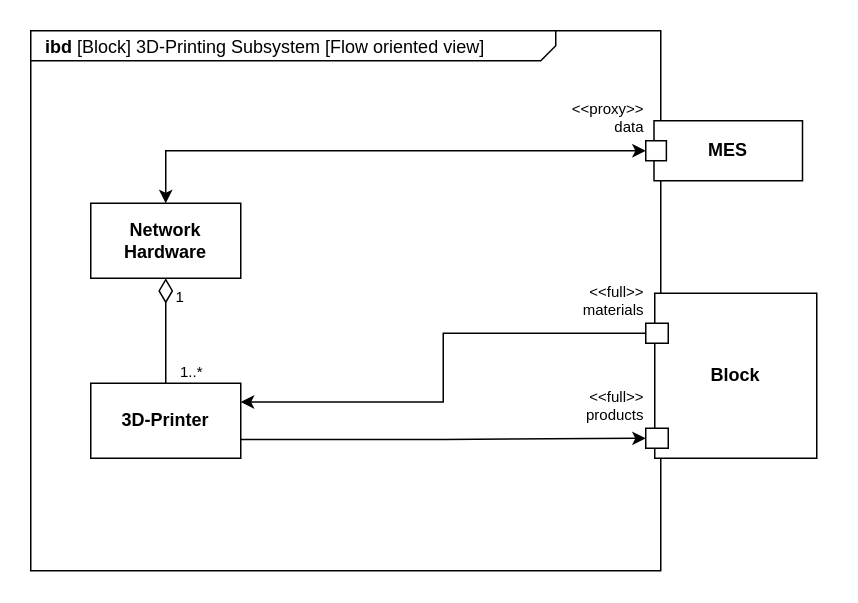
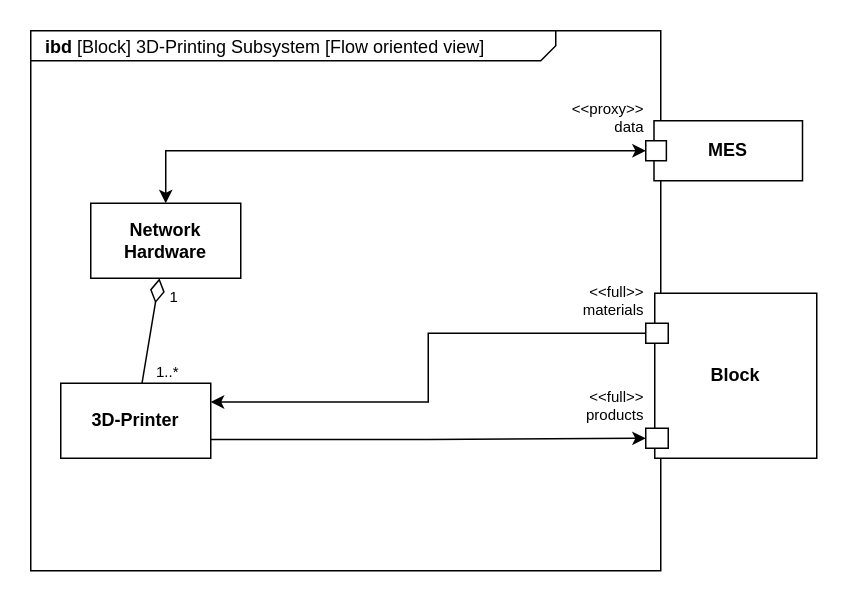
  <mxCell id="0" />
  <mxCell id="1" parent="0" />
  <mxCell id="2" value="&lt;p style=&quot;margin:0px;margin-top:4px;margin-left:10px;text-align:left;&quot;&gt;&lt;b&gt;ibd&lt;/b&gt; [Block] 3D-Printing Subsystem [Flow oriented view]&lt;br&gt;&lt;/p&gt;" style="html=1;shape=mxgraph.sysml.package;labelX=350;align=left;spacingLeft=10;overflow=fill;recursiveResize=0;" parent="1" vertex="1"><mxGeometry x="20" y="20" width="420" height="360" as="geometry" /></mxCell>
  <mxCell id="3" value="Network Hardware" style="strokeColor=inherit;fillColor=inherit;gradientColor=inherit;shape=rect;fontStyle=1;html=1;whiteSpace=wrap;align=center;" parent="2" vertex="1"><mxGeometry x="40" y="115" width="100" height="50" as="geometry" /></mxCell>
- <mxCell id="4" value="3D-Printer" style="strokeColor=inherit;fillColor=inherit;gradientColor=inherit;shape=rect;fontStyle=1;html=1;whiteSpace=wrap;align=center;" parent="2" vertex="1"><mxGeometry x="40" y="235" width="100" height="50" as="geometry" /></mxCell>
+ <mxCell id="4" value="3D-Printer" style="strokeColor=inherit;fillColor=inherit;gradientColor=inherit;shape=rect;fontStyle=1;html=1;whiteSpace=wrap;align=center;" parent="2" vertex="1"><mxGeometry x="20" y="235" width="100" height="50" as="geometry" /></mxCell>
  <mxCell id="5" value="" style="strokeColor=inherit;fillColor=inherit;gradientColor=inherit;align=right;html=1;verticalAlign=bottom;endArrow=none;startArrow=diamondThin;startSize=14;startFill=0;edgeStyle=none;endFill=0;labelBackgroundColor=none;rounded=0;" parent="2" source="3" target="4" edge="1"><mxGeometry x="1" relative="1" as="geometry" /></mxCell>
  <mxCell id="6" value="1" style="resizable=0;html=1;align=left;verticalAlign=top;labelBackgroundColor=none;fontSize=10" parent="5" connectable="0" vertex="1"><mxGeometry x="-1" relative="1" as="geometry"><mxPoint x="5" as="offset" /></mxGeometry></mxCell>
  <mxCell id="7" value="1..*" style="resizable=0;html=1;align=right;verticalAlign=top;labelBackgroundColor=none;fontSize=10" parent="5" connectable="0" vertex="1"><mxGeometry x="1" relative="1" as="geometry"><mxPoint x="25" y="-20" as="offset" /></mxGeometry></mxCell>
  <mxCell id="8" value="MES" style="html=1;shape=mxgraph.sysml.port1;fontStyle=1;whiteSpace=wrap;align=center;" parent="1" vertex="1"><mxGeometry x="430" y="80" width="110" height="40" as="geometry" /></mxCell>
  <mxCell id="9" value="&lt;div&gt;&amp;lt;&amp;lt;proxy&amp;gt;&amp;gt;&lt;/div&gt;&lt;div&gt;data&lt;/div&gt;" style="strokeColor=inherit;fillColor=inherit;gradientColor=inherit;shape=rect;points=[[0,0.5,0]];html=1;resizable=1;align=right;verticalAlign=bottom;labelPosition=left;verticalLabelPosition=top;labelBackgroundColor=none;fontSize=10;part=1;" parent="8" vertex="1"><mxGeometry y="13.333" width="13.75" height="13.333" as="geometry" /></mxCell>
  <mxCell id="10" style="edgeStyle=orthogonalEdgeStyle;rounded=0;orthogonalLoop=1;jettySize=auto;html=1;exitX=0;exitY=0.5;exitDx=0;exitDy=0;exitPerimeter=0;entryX=0.5;entryY=0;entryDx=0;entryDy=0;startArrow=classic;startFill=1;" parent="1" source="9" target="3" edge="1"><mxGeometry relative="1" as="geometry" /></mxCell>
  <mxCell id="11" value="&lt;div&gt;&lt;span style=&quot;background-color: initial;&quot;&gt;Block&lt;/span&gt;&lt;/div&gt;" style="html=1;shape=mxgraph.sysml.port1;fontStyle=1;whiteSpace=wrap;align=center;" parent="1" vertex="1"><mxGeometry x="430" y="195" width="120" height="110" as="geometry" /></mxCell>
  <mxCell id="12" value="&amp;lt;&amp;lt;full&amp;gt;&amp;gt;&lt;br&gt;materials" style="strokeColor=inherit;fillColor=inherit;gradientColor=inherit;shape=rect;points=[[0,0.5,0]];html=1;resizable=1;align=right;verticalAlign=bottom;labelPosition=left;verticalLabelPosition=top;labelBackgroundColor=none;fontSize=10;paart=1;" parent="11" vertex="1"><mxGeometry y="20" width="15" height="13.33" as="geometry" /></mxCell>
  <mxCell id="13" value="&amp;lt;&amp;lt;full&amp;gt;&amp;gt;&lt;br&gt;products" style="strokeColor=inherit;fillColor=inherit;gradientColor=inherit;shape=rect;points=[[0,0.5,0]];html=1;resizable=1;align=right;verticalAlign=bottom;labelPosition=left;verticalLabelPosition=top;labelBackgroundColor=none;fontSize=10;paart=1;" parent="11" vertex="1"><mxGeometry y="90" width="15" height="13.33" as="geometry" /></mxCell>
  <mxCell id="14" style="edgeStyle=orthogonalEdgeStyle;rounded=0;orthogonalLoop=1;jettySize=auto;html=1;exitX=1;exitY=0.25;exitDx=0;exitDy=0;entryX=0;entryY=0.5;entryDx=0;entryDy=0;entryPerimeter=0;startArrow=classic;startFill=1;endArrow=none;endFill=0;" parent="1" source="4" target="12" edge="1"><mxGeometry relative="1" as="geometry" /></mxCell>
  <mxCell id="15" style="edgeStyle=orthogonalEdgeStyle;rounded=0;orthogonalLoop=1;jettySize=auto;html=1;exitX=1;exitY=0.75;exitDx=0;exitDy=0;entryX=0;entryY=0.5;entryDx=0;entryDy=0;entryPerimeter=0;" parent="1" source="4" target="13" edge="1"><mxGeometry relative="1" as="geometry" /></mxCell>
